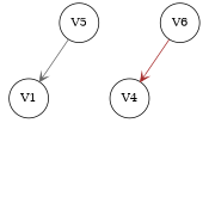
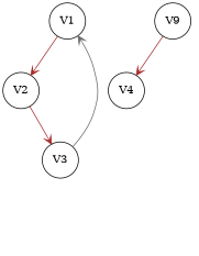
  digraph {
    nodesep=0.1
    node [shape=circle]
    edge [arrowhead=vee]
    V1 [group=V1]
+   V2
    _V1 [group=V1 style=invis width=0]
-   V3 [group=V3 label=V5]
+   V3 [group=V3]
    _V3 [group=V3 style=invis width=0]
-   V6 [group=V6]
+   V6 [group=V6 label=V9]
    V4
    _V6 [group=V6 style=invis width=0]
+   V1 -> V2 [color=brown]
    V1 -> _V1 [style=invis]
+   V2 -> V3 [color=brown]
    V3 -> V1 [color=gray40]
    V3 -> _V3 [style=invis]
    V6 -> V4 [color=brown]
    V6 -> _V6 [style=invis]
  }
